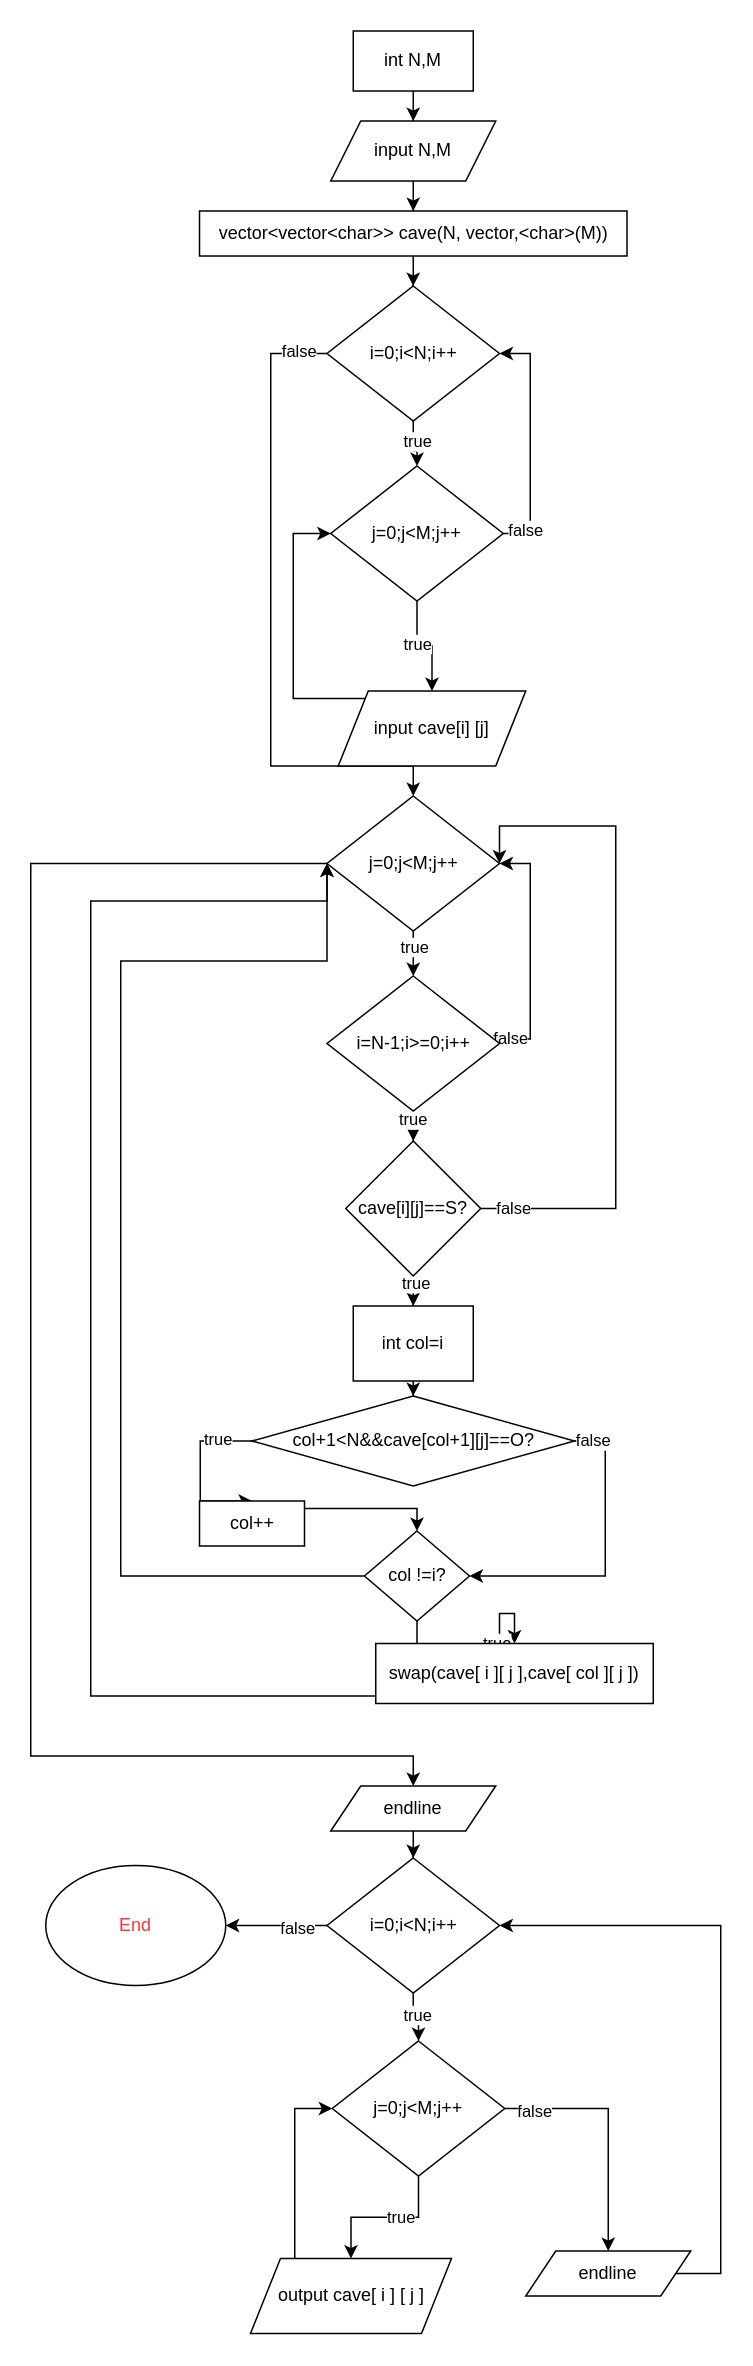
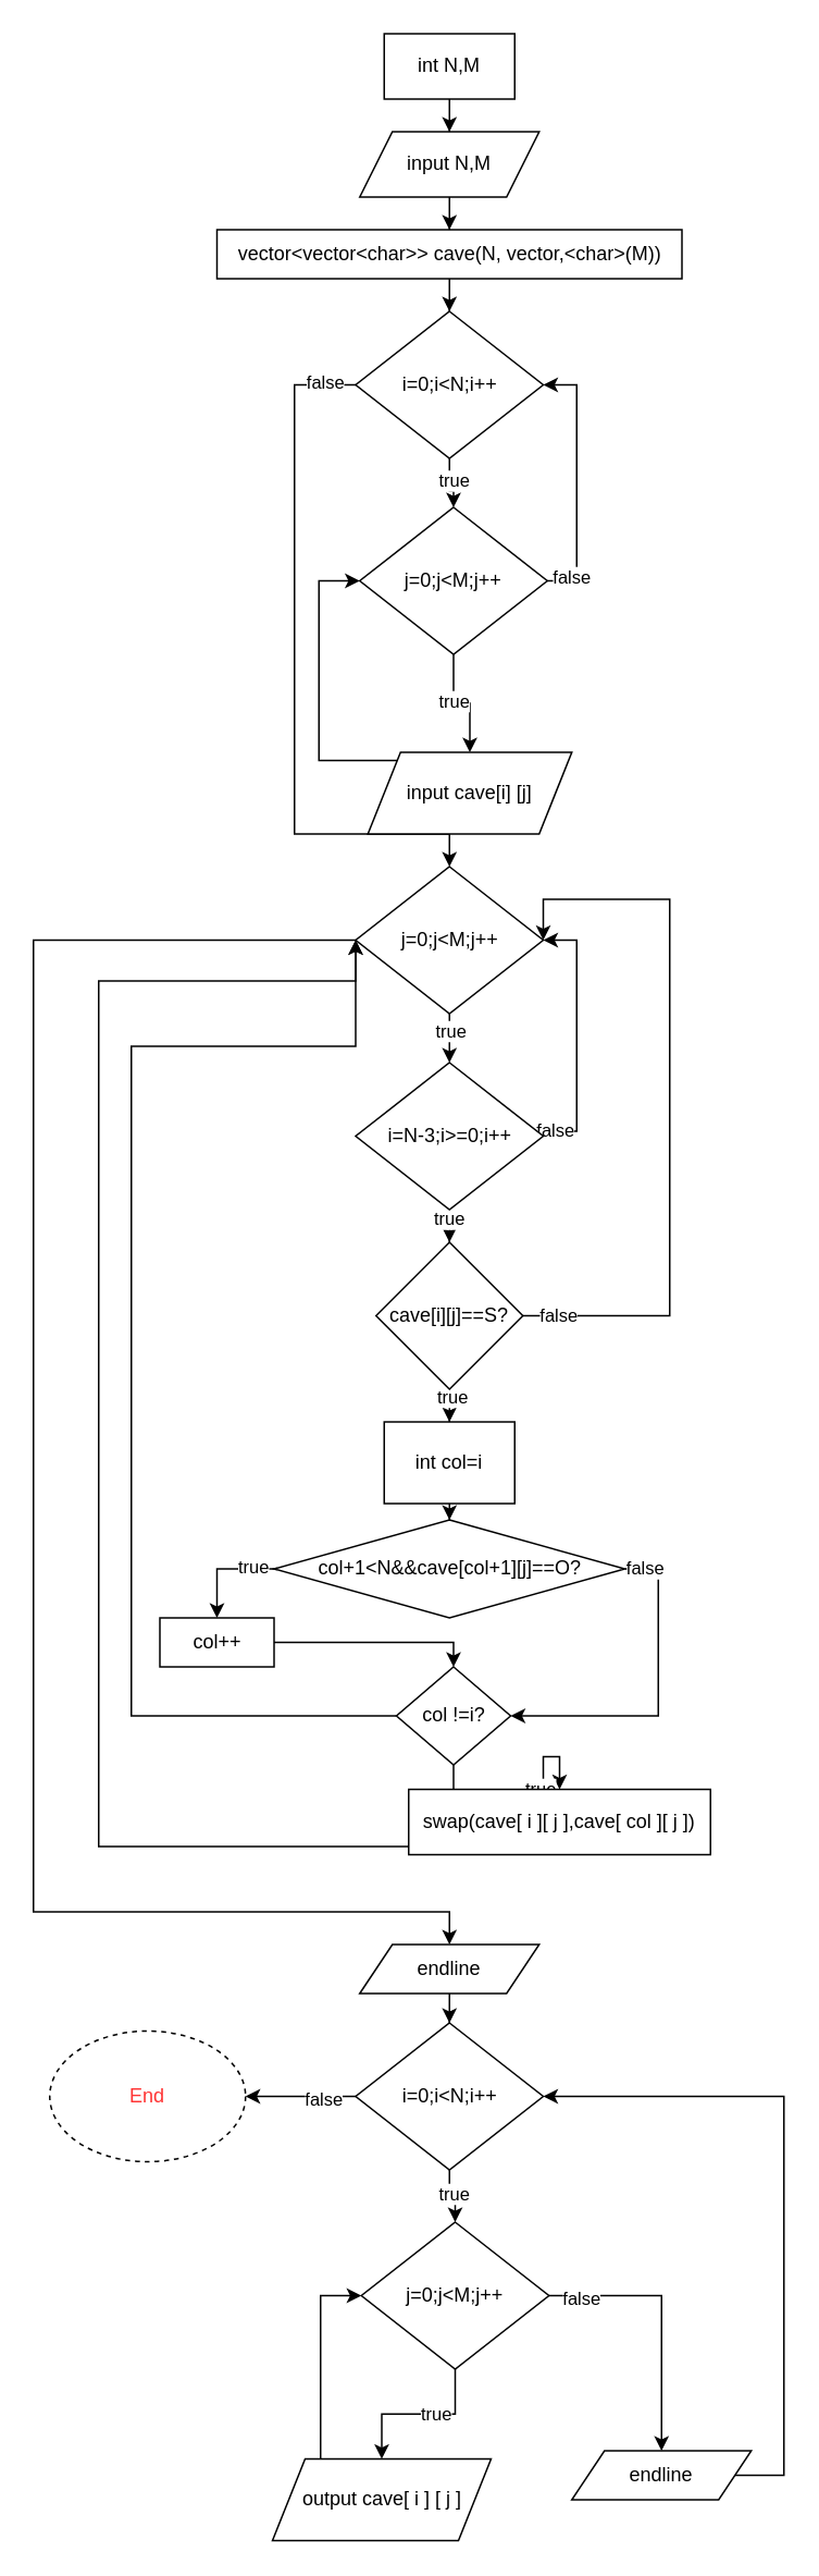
  <mxCell id="0" />
  <mxCell id="1" parent="0" />
  <mxCell id="2" style="edgeStyle=orthogonalEdgeStyle;rounded=0;orthogonalLoop=1;jettySize=auto;html=1;" edge="1" parent="1" source="3" target="5"><mxGeometry relative="1" as="geometry" /></mxCell>
  <mxCell id="3" value="int N,M" style="rounded=0;whiteSpace=wrap;html=1;" vertex="1" parent="1"><mxGeometry x="235" y="20" width="80" height="40" as="geometry" /></mxCell>
  <mxCell id="4" style="edgeStyle=orthogonalEdgeStyle;rounded=0;orthogonalLoop=1;jettySize=auto;html=1;entryX=0.5;entryY=0;entryDx=0;entryDy=0;" edge="1" parent="1" source="5" target="7"><mxGeometry relative="1" as="geometry" /></mxCell>
  <mxCell id="5" value="input N,M" style="shape=parallelogram;perimeter=parallelogramPerimeter;whiteSpace=wrap;html=1;fixedSize=1;" vertex="1" parent="1"><mxGeometry x="220" y="80" width="110" height="40" as="geometry" /></mxCell>
  <mxCell id="6" style="edgeStyle=orthogonalEdgeStyle;rounded=0;orthogonalLoop=1;jettySize=auto;html=1;" edge="1" parent="1" source="7" target="12"><mxGeometry relative="1" as="geometry" /></mxCell>
  <mxCell id="7" value="vector&amp;lt;vector&amp;lt;char&amp;gt;&amp;gt; cave(N, vector,&amp;lt;char&amp;gt;(M))" style="rounded=0;whiteSpace=wrap;html=1;" vertex="1" parent="1"><mxGeometry x="132.5" y="140" width="285" height="30" as="geometry" /></mxCell>
  <mxCell id="8" style="edgeStyle=orthogonalEdgeStyle;rounded=0;orthogonalLoop=1;jettySize=auto;html=1;entryX=0.5;entryY=0;entryDx=0;entryDy=0;" edge="1" parent="1" source="12" target="17"><mxGeometry relative="1" as="geometry" /></mxCell>
  <mxCell id="9" value="true" style="edgeLabel;html=1;align=center;verticalAlign=middle;resizable=0;points=[];" vertex="1" connectable="0" parent="8"><mxGeometry x="-0.2" y="2" relative="1" as="geometry"><mxPoint as="offset" /></mxGeometry></mxCell>
  <mxCell id="10" style="edgeStyle=orthogonalEdgeStyle;rounded=0;orthogonalLoop=1;jettySize=auto;html=1;entryX=0.5;entryY=0;entryDx=0;entryDy=0;" edge="1" parent="1" source="12" target="23"><mxGeometry relative="1" as="geometry"><Array as="points"><mxPoint x="180" y="235" /><mxPoint x="180" y="510" /><mxPoint x="275" y="510" /></Array></mxGeometry></mxCell>
  <mxCell id="11" value="false" style="edgeLabel;html=1;align=center;verticalAlign=middle;resizable=0;points=[];" vertex="1" connectable="0" parent="10"><mxGeometry x="-0.913" y="-2" relative="1" as="geometry"><mxPoint as="offset" /></mxGeometry></mxCell>
  <mxCell id="12" value="i=0;i&amp;lt;N;i++" style="rhombus;whiteSpace=wrap;html=1;" vertex="1" parent="1"><mxGeometry x="217.5" y="190" width="115" height="90" as="geometry" /></mxCell>
  <mxCell id="13" style="edgeStyle=orthogonalEdgeStyle;rounded=0;orthogonalLoop=1;jettySize=auto;html=1;" edge="1" parent="1" source="17" target="19"><mxGeometry relative="1" as="geometry" /></mxCell>
  <mxCell id="14" value="true" style="edgeLabel;html=1;align=center;verticalAlign=middle;resizable=0;points=[];" vertex="1" connectable="0" parent="13"><mxGeometry x="-0.21" relative="1" as="geometry"><mxPoint as="offset" /></mxGeometry></mxCell>
  <mxCell id="15" style="edgeStyle=orthogonalEdgeStyle;rounded=0;orthogonalLoop=1;jettySize=auto;html=1;entryX=1;entryY=0.5;entryDx=0;entryDy=0;" edge="1" parent="1" source="17" target="12"><mxGeometry relative="1" as="geometry"><Array as="points"><mxPoint x="353" y="355" /><mxPoint x="353" y="235" /></Array></mxGeometry></mxCell>
  <mxCell id="16" value="false" style="edgeLabel;html=1;align=center;verticalAlign=middle;resizable=0;points=[];" vertex="1" connectable="0" parent="15"><mxGeometry x="-0.819" y="3" relative="1" as="geometry"><mxPoint as="offset" /></mxGeometry></mxCell>
  <mxCell id="17" value="j=0;j&amp;lt;M;j++" style="rhombus;whiteSpace=wrap;html=1;" vertex="1" parent="1"><mxGeometry x="220" y="310" width="115" height="90" as="geometry" /></mxCell>
  <mxCell id="18" style="edgeStyle=orthogonalEdgeStyle;rounded=0;orthogonalLoop=1;jettySize=auto;html=1;entryX=0;entryY=0.5;entryDx=0;entryDy=0;" edge="1" parent="1" source="19" target="17"><mxGeometry relative="1" as="geometry"><Array as="points"><mxPoint x="195" y="465" /><mxPoint x="195" y="355" /></Array></mxGeometry></mxCell>
  <mxCell id="19" value="input cave[i] [j]" style="shape=parallelogram;perimeter=parallelogramPerimeter;whiteSpace=wrap;html=1;fixedSize=1;" vertex="1" parent="1"><mxGeometry x="225" y="460" width="125" height="50" as="geometry" /></mxCell>
  <mxCell id="20" style="edgeStyle=orthogonalEdgeStyle;rounded=0;orthogonalLoop=1;jettySize=auto;html=1;" edge="1" parent="1" source="23" target="28"><mxGeometry relative="1" as="geometry" /></mxCell>
  <mxCell id="21" value="true" style="edgeLabel;html=1;align=center;verticalAlign=middle;resizable=0;points=[];" vertex="1" connectable="0" parent="20"><mxGeometry x="0.2" relative="1" as="geometry"><mxPoint as="offset" /></mxGeometry></mxCell>
  <mxCell id="22" style="edgeStyle=orthogonalEdgeStyle;rounded=0;orthogonalLoop=1;jettySize=auto;html=1;entryX=0.5;entryY=0;entryDx=0;entryDy=0;" edge="1" parent="1" source="23" target="50"><mxGeometry relative="1" as="geometry"><Array as="points"><mxPoint x="20" y="575" /><mxPoint x="20" y="1170" /><mxPoint x="275" y="1170" /></Array></mxGeometry></mxCell>
  <mxCell id="23" value="j=0;j&amp;lt;M;j++" style="rhombus;whiteSpace=wrap;html=1;" vertex="1" parent="1"><mxGeometry x="217.5" y="530" width="115" height="90" as="geometry" /></mxCell>
  <mxCell id="24" style="edgeStyle=orthogonalEdgeStyle;rounded=0;orthogonalLoop=1;jettySize=auto;html=1;entryX=1;entryY=0.5;entryDx=0;entryDy=0;" edge="1" parent="1" source="28" target="23"><mxGeometry relative="1" as="geometry"><Array as="points"><mxPoint x="353" y="692" /><mxPoint x="353" y="575" /></Array></mxGeometry></mxCell>
  <mxCell id="25" value="false" style="edgeLabel;html=1;align=center;verticalAlign=middle;resizable=0;points=[];" vertex="1" connectable="0" parent="24"><mxGeometry x="-0.877" y="1" relative="1" as="geometry"><mxPoint x="1" as="offset" /></mxGeometry></mxCell>
  <mxCell id="26" style="edgeStyle=orthogonalEdgeStyle;rounded=0;orthogonalLoop=1;jettySize=auto;html=1;" edge="1" parent="1" source="28" target="33"><mxGeometry relative="1" as="geometry" /></mxCell>
  <mxCell id="27" value="true" style="edgeLabel;html=1;align=center;verticalAlign=middle;resizable=0;points=[];" vertex="1" connectable="0" parent="26"><mxGeometry x="0.5" y="-1" relative="1" as="geometry"><mxPoint as="offset" /></mxGeometry></mxCell>
- <mxCell id="28" value="i=N-1;i&amp;gt;=0;i++" style="rhombus;whiteSpace=wrap;html=1;" vertex="1" parent="1"><mxGeometry x="217.5" y="650" width="115" height="90" as="geometry" /></mxCell>
+ <mxCell id="28" value="i=N-3;i&amp;gt;=0;i++" style="rhombus;whiteSpace=wrap;html=1;" vertex="1" parent="1"><mxGeometry x="217.5" y="650" width="115" height="90" as="geometry" /></mxCell>
  <mxCell id="29" style="edgeStyle=orthogonalEdgeStyle;rounded=0;orthogonalLoop=1;jettySize=auto;html=1;" edge="1" parent="1" source="33" target="35"><mxGeometry relative="1" as="geometry" /></mxCell>
  <mxCell id="30" value="true" style="edgeLabel;html=1;align=center;verticalAlign=middle;resizable=0;points=[];" vertex="1" connectable="0" parent="29"><mxGeometry x="0.2" y="-1" relative="1" as="geometry"><mxPoint as="offset" /></mxGeometry></mxCell>
  <mxCell id="31" style="edgeStyle=orthogonalEdgeStyle;rounded=0;orthogonalLoop=1;jettySize=auto;html=1;entryX=1;entryY=0.5;entryDx=0;entryDy=0;" edge="1" parent="1" source="33" target="23"><mxGeometry relative="1" as="geometry"><Array as="points"><mxPoint x="410" y="805" /><mxPoint x="410" y="550" /><mxPoint x="333" y="550" /></Array></mxGeometry></mxCell>
  <mxCell id="32" value="false" style="edgeLabel;html=1;align=center;verticalAlign=middle;resizable=0;points=[];" vertex="1" connectable="0" parent="31"><mxGeometry x="-0.906" y="1" relative="1" as="geometry"><mxPoint as="offset" /></mxGeometry></mxCell>
  <mxCell id="33" value="cave[i][j]==S?" style="rhombus;whiteSpace=wrap;html=1;" vertex="1" parent="1"><mxGeometry x="230" y="760" width="90" height="90" as="geometry" /></mxCell>
  <mxCell id="34" style="edgeStyle=orthogonalEdgeStyle;rounded=0;orthogonalLoop=1;jettySize=auto;html=1;" edge="1" parent="1" source="35" target="40"><mxGeometry relative="1" as="geometry" /></mxCell>
  <mxCell id="35" value="int col=i" style="rounded=0;whiteSpace=wrap;html=1;" vertex="1" parent="1"><mxGeometry x="235" y="870" width="80" height="50" as="geometry" /></mxCell>
  <mxCell id="36" style="edgeStyle=orthogonalEdgeStyle;rounded=0;orthogonalLoop=1;jettySize=auto;html=1;entryX=0.5;entryY=0;entryDx=0;entryDy=0;" edge="1" parent="1" source="40" target="42"><mxGeometry relative="1" as="geometry"><Array as="points"><mxPoint x="133" y="960" /></Array></mxGeometry></mxCell>
  <mxCell id="37" value="true" style="edgeLabel;html=1;align=center;verticalAlign=middle;resizable=0;points=[];" vertex="1" connectable="0" parent="36"><mxGeometry x="-0.554" y="-2" relative="1" as="geometry"><mxPoint x="1" as="offset" /></mxGeometry></mxCell>
  <mxCell id="38" style="edgeStyle=orthogonalEdgeStyle;rounded=0;orthogonalLoop=1;jettySize=auto;html=1;entryX=1;entryY=0.5;entryDx=0;entryDy=0;" edge="1" parent="1" source="40" target="46"><mxGeometry relative="1" as="geometry"><Array as="points"><mxPoint x="403" y="960" /><mxPoint x="403" y="1050" /></Array></mxGeometry></mxCell>
  <mxCell id="39" value="false" style="edgeLabel;html=1;align=center;verticalAlign=middle;resizable=0;points=[];" vertex="1" connectable="0" parent="38"><mxGeometry x="-0.876" y="1" relative="1" as="geometry"><mxPoint as="offset" /></mxGeometry></mxCell>
  <mxCell id="40" value="col+1&amp;lt;N&amp;amp;&amp;amp;cave[col+1][j]==O?" style="rhombus;whiteSpace=wrap;html=1;" vertex="1" parent="1"><mxGeometry x="167.5" y="930" width="215" height="60" as="geometry" /></mxCell>
  <mxCell id="41" style="edgeStyle=orthogonalEdgeStyle;rounded=0;orthogonalLoop=1;jettySize=auto;html=1;entryX=0.5;entryY=0;entryDx=0;entryDy=0;" edge="1" parent="1" source="42" target="46"><mxGeometry relative="1" as="geometry"><Array as="points"><mxPoint x="278" y="1005" /></Array></mxGeometry></mxCell>
- <mxCell id="42" value="col++" style="rounded=0;whiteSpace=wrap;html=1;" vertex="1" parent="1"><mxGeometry x="132.5" y="1000" width="70" height="30" as="geometry" /></mxCell>
+ <mxCell id="42" value="col++" style="rounded=0;whiteSpace=wrap;html=1;" vertex="1" parent="1"><mxGeometry x="97.5" y="990" width="70" height="30" as="geometry" /></mxCell>
  <mxCell id="43" style="edgeStyle=orthogonalEdgeStyle;rounded=0;orthogonalLoop=1;jettySize=auto;html=1;entryX=0.5;entryY=0;entryDx=0;entryDy=0;" edge="1" parent="1" source="46" target="48"><mxGeometry relative="1" as="geometry" /></mxCell>
  <mxCell id="44" value="true" style="edgeLabel;html=1;align=center;verticalAlign=middle;resizable=0;points=[];" vertex="1" connectable="0" parent="43"><mxGeometry x="0.24" y="2" relative="1" as="geometry"><mxPoint as="offset" /></mxGeometry></mxCell>
  <mxCell id="45" style="edgeStyle=orthogonalEdgeStyle;rounded=0;orthogonalLoop=1;jettySize=auto;html=1;entryX=0;entryY=0.5;entryDx=0;entryDy=0;" edge="1" parent="1" source="46" target="23"><mxGeometry relative="1" as="geometry"><Array as="points"><mxPoint x="80" y="1050" /><mxPoint x="80" y="640" /><mxPoint x="218" y="640" /></Array></mxGeometry></mxCell>
  <mxCell id="46" value="col !=i?" style="rhombus;whiteSpace=wrap;html=1;" vertex="1" parent="1"><mxGeometry x="242.5" y="1020" width="70" height="60" as="geometry" /></mxCell>
  <mxCell id="47" style="edgeStyle=orthogonalEdgeStyle;rounded=0;orthogonalLoop=1;jettySize=auto;html=1;entryX=0;entryY=0.5;entryDx=0;entryDy=0;" edge="1" parent="1" source="48" target="23"><mxGeometry relative="1" as="geometry"><Array as="points"><mxPoint x="60" y="1130" /><mxPoint x="60" y="600" /><mxPoint x="218" y="600" /></Array></mxGeometry></mxCell>
  <mxCell id="48" value="swap(cave[ i ][ j ],cave[ col ][ j ])" style="rounded=0;whiteSpace=wrap;html=1;" vertex="1" parent="1"><mxGeometry x="250" y="1095" width="185" height="40" as="geometry" /></mxCell>
  <mxCell id="49" style="edgeStyle=orthogonalEdgeStyle;rounded=0;orthogonalLoop=1;jettySize=auto;html=1;" edge="1" parent="1" source="50" target="55"><mxGeometry relative="1" as="geometry" /></mxCell>
  <mxCell id="50" value="endline" style="shape=parallelogram;perimeter=parallelogramPerimeter;whiteSpace=wrap;html=1;fixedSize=1;" vertex="1" parent="1"><mxGeometry x="220" y="1190" width="110" height="30" as="geometry" /></mxCell>
  <mxCell id="51" style="edgeStyle=orthogonalEdgeStyle;rounded=0;orthogonalLoop=1;jettySize=auto;html=1;entryX=0.5;entryY=0;entryDx=0;entryDy=0;" edge="1" parent="1" source="55" target="60"><mxGeometry relative="1" as="geometry" /></mxCell>
  <mxCell id="52" value="true" style="edgeLabel;html=1;align=center;verticalAlign=middle;resizable=0;points=[];" vertex="1" connectable="0" parent="51"><mxGeometry x="-0.2" y="2" relative="1" as="geometry"><mxPoint as="offset" /></mxGeometry></mxCell>
  <mxCell id="53" style="edgeStyle=orthogonalEdgeStyle;rounded=0;orthogonalLoop=1;jettySize=auto;html=1;entryX=1;entryY=0.5;entryDx=0;entryDy=0;" edge="1" parent="1" source="55" target="65"><mxGeometry relative="1" as="geometry" /></mxCell>
  <mxCell id="54" value="false" style="edgeLabel;html=1;align=center;verticalAlign=middle;resizable=0;points=[];" vertex="1" connectable="0" parent="53"><mxGeometry x="-0.396" y="1" relative="1" as="geometry"><mxPoint as="offset" /></mxGeometry></mxCell>
  <mxCell id="55" value="i=0;i&amp;lt;N;i++" style="rhombus;whiteSpace=wrap;html=1;" vertex="1" parent="1"><mxGeometry x="217.5" y="1238" width="115" height="90" as="geometry" /></mxCell>
  <mxCell id="56" style="edgeStyle=orthogonalEdgeStyle;rounded=0;orthogonalLoop=1;jettySize=auto;html=1;" edge="1" parent="1" source="60" target="62"><mxGeometry relative="1" as="geometry" /></mxCell>
  <mxCell id="57" value="true" style="edgeLabel;html=1;align=center;verticalAlign=middle;resizable=0;points=[];" vertex="1" connectable="0" parent="56"><mxGeometry x="-0.21" relative="1" as="geometry"><mxPoint as="offset" /></mxGeometry></mxCell>
  <mxCell id="58" style="edgeStyle=orthogonalEdgeStyle;rounded=0;orthogonalLoop=1;jettySize=auto;html=1;entryX=0.5;entryY=0;entryDx=0;entryDy=0;" edge="1" parent="1" source="60" target="64"><mxGeometry relative="1" as="geometry" /></mxCell>
  <mxCell id="59" value="false" style="edgeLabel;html=1;align=center;verticalAlign=middle;resizable=0;points=[];" vertex="1" connectable="0" parent="58"><mxGeometry x="-0.764" y="-1" relative="1" as="geometry"><mxPoint as="offset" /></mxGeometry></mxCell>
  <mxCell id="60" value="j=0;j&amp;lt;M;j++" style="rhombus;whiteSpace=wrap;html=1;" vertex="1" parent="1"><mxGeometry x="221" y="1360" width="115" height="90" as="geometry" /></mxCell>
  <mxCell id="61" style="edgeStyle=orthogonalEdgeStyle;rounded=0;orthogonalLoop=1;jettySize=auto;html=1;entryX=0;entryY=0.5;entryDx=0;entryDy=0;" edge="1" parent="1" source="62" target="60"><mxGeometry relative="1" as="geometry"><Array as="points"><mxPoint x="196" y="1515" /><mxPoint x="196" y="1405" /></Array></mxGeometry></mxCell>
  <mxCell id="62" value="output cave[ i ] [ j ]" style="shape=parallelogram;perimeter=parallelogramPerimeter;whiteSpace=wrap;html=1;fixedSize=1;" vertex="1" parent="1"><mxGeometry x="166.5" y="1505" width="134" height="50" as="geometry" /></mxCell>
  <mxCell id="63" style="edgeStyle=orthogonalEdgeStyle;rounded=0;orthogonalLoop=1;jettySize=auto;html=1;entryX=1;entryY=0.5;entryDx=0;entryDy=0;" edge="1" parent="1" source="64" target="55"><mxGeometry relative="1" as="geometry"><Array as="points"><mxPoint x="480" y="1515" /><mxPoint x="480" y="1283" /></Array></mxGeometry></mxCell>
  <mxCell id="64" value="endline" style="shape=parallelogram;perimeter=parallelogramPerimeter;whiteSpace=wrap;html=1;fixedSize=1;" vertex="1" parent="1"><mxGeometry x="350" y="1500" width="110" height="30" as="geometry" /></mxCell>
- <mxCell id="65" value="&lt;font color=&quot;#ff3333&quot;&gt;End&lt;/font&gt;" style="ellipse;whiteSpace=wrap;html=1;" vertex="1" parent="1"><mxGeometry x="30" y="1243" width="120" height="80" as="geometry" /></mxCell>
+ <mxCell id="65" value="&lt;font color=&quot;#ff3333&quot;&gt;End&lt;/font&gt;" style="ellipse;whiteSpace=wrap;html=1;dashed=1;" vertex="1" parent="1"><mxGeometry x="30" y="1243" width="120" height="80" as="geometry" /></mxCell>
